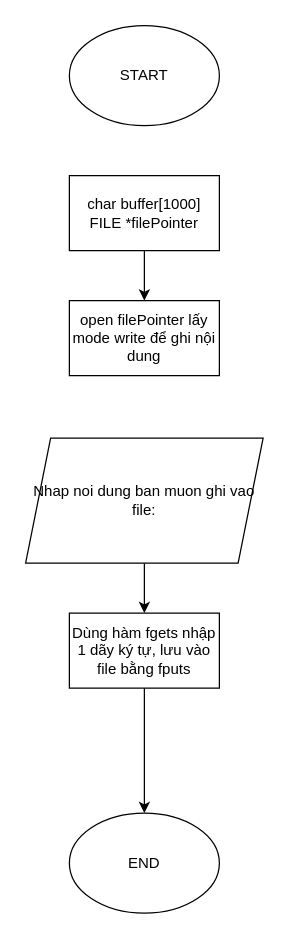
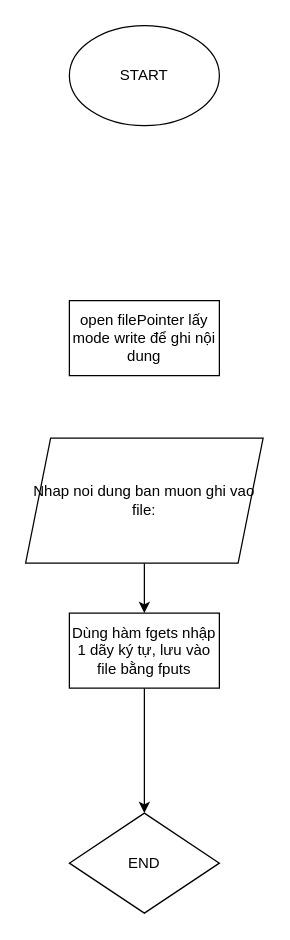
  <mxCell id="0" />
  <mxCell id="1" parent="0" />
  <mxCell id="2" value="START" style="ellipse;whiteSpace=wrap;html=1;" vertex="1" parent="1"><mxGeometry x="55" y="20" width="120" height="80" as="geometry" /></mxCell>
- <mxCell id="3" value="END" style="ellipse;whiteSpace=wrap;html=1;" vertex="1" parent="1"><mxGeometry x="55" y="650" width="120" height="80" as="geometry" /></mxCell>
- <mxCell id="4" style="edgeStyle=orthogonalEdgeStyle;rounded=0;orthogonalLoop=1;jettySize=auto;html=1;exitX=0.5;exitY=1;exitDx=0;exitDy=0;" edge="1" parent="1" source="5" target="6"><mxGeometry relative="1" as="geometry" /></mxCell>
- <mxCell id="5" value="char buffer[1000]&lt;br&gt;FILE *filePointer" style="rounded=0;whiteSpace=wrap;html=1;" vertex="1" parent="1"><mxGeometry x="55" y="140" width="120" height="60" as="geometry" /></mxCell>
+ <mxCell id="3" value="END" style="rhombus;whiteSpace=wrap;html=1;" vertex="1" parent="1"><mxGeometry x="55" y="650" width="120" height="80" as="geometry" /></mxCell>
  <mxCell id="6" value="open filePointer lấy mode write để ghi nội dung" style="rounded=0;whiteSpace=wrap;html=1;" vertex="1" parent="1"><mxGeometry x="55" y="240" width="120" height="60" as="geometry" /></mxCell>
  <mxCell id="7" style="edgeStyle=orthogonalEdgeStyle;rounded=0;orthogonalLoop=1;jettySize=auto;html=1;exitX=0.5;exitY=1;exitDx=0;exitDy=0;" edge="1" parent="1" source="8" target="10"><mxGeometry relative="1" as="geometry" /></mxCell>
  <mxCell id="8" value="Nhap noi dung ban muon ghi vao file:" style="shape=parallelogram;perimeter=parallelogramPerimeter;whiteSpace=wrap;html=1;fixedSize=1;" vertex="1" parent="1"><mxGeometry x="20" y="350" width="190" height="100" as="geometry" /></mxCell>
  <mxCell id="9" style="edgeStyle=orthogonalEdgeStyle;rounded=0;orthogonalLoop=1;jettySize=auto;html=1;exitX=0.5;exitY=1;exitDx=0;exitDy=0;" edge="1" parent="1" source="10" target="3"><mxGeometry relative="1" as="geometry" /></mxCell>
  <mxCell id="10" value="Dùng hàm fgets nhập 1 dãy ký tự, lưu vào file bằng fputs" style="rounded=0;whiteSpace=wrap;html=1;" vertex="1" parent="1"><mxGeometry x="55" y="490" width="120" height="60" as="geometry" /></mxCell>
